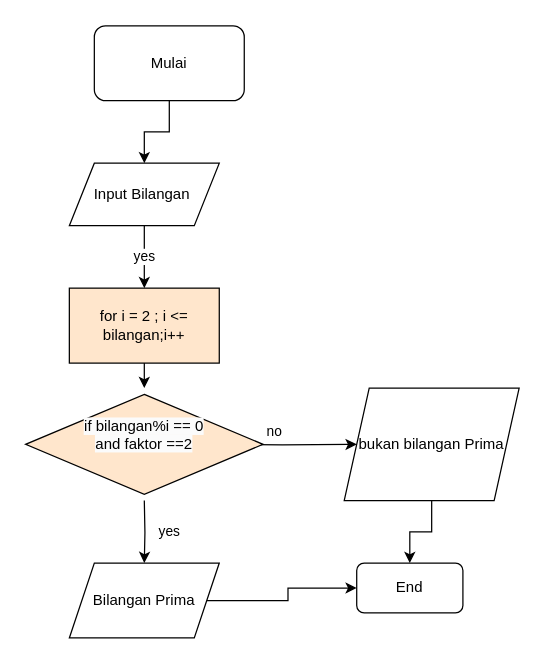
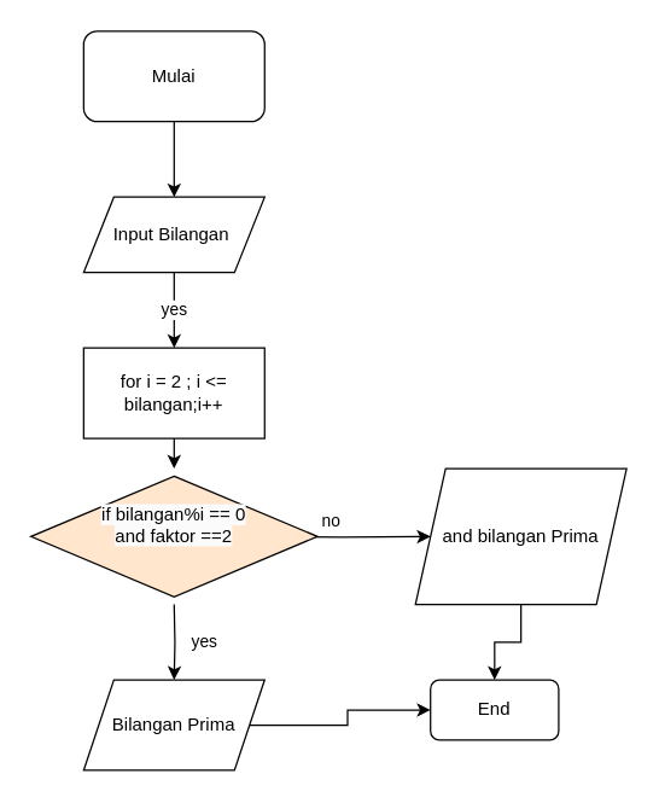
  <mxCell id="0" />
  <mxCell id="1" parent="0" />
  <mxCell id="2" value="" style="edgeStyle=orthogonalEdgeStyle;rounded=0;orthogonalLoop=1;jettySize=auto;html=1;" parent="1" source="3" target="5" edge="1"><mxGeometry relative="1" as="geometry" /></mxCell>
- <mxCell id="3" value="Mulai" style="rounded=1;whiteSpace=wrap;html=1;" parent="1" vertex="1"><mxGeometry x="75" y="20" width="120" height="60" as="geometry" /></mxCell>
+ <mxCell id="3" value="Mulai" style="rounded=1;whiteSpace=wrap;html=1;" parent="1" vertex="1"><mxGeometry x="55" y="20" width="120" height="60" as="geometry" /></mxCell>
  <mxCell id="4" value="yes" style="edgeStyle=orthogonalEdgeStyle;rounded=0;orthogonalLoop=1;jettySize=auto;html=1;" parent="1" source="5" target="13" edge="1"><mxGeometry relative="1" as="geometry" /></mxCell>
  <mxCell id="5" value="Input Bilangan&amp;nbsp;" style="shape=parallelogram;perimeter=parallelogramPerimeter;whiteSpace=wrap;html=1;fixedSize=1;" parent="1" vertex="1"><mxGeometry x="55" y="130" width="120" height="50" as="geometry" /></mxCell>
  <mxCell id="6" value="yes" style="edgeStyle=orthogonalEdgeStyle;rounded=0;orthogonalLoop=1;jettySize=auto;html=1;" parent="1" target="9" edge="1"><mxGeometry y="20" relative="1" as="geometry"><mxPoint as="offset" /><mxPoint x="115" y="400" as="sourcePoint" /></mxGeometry></mxCell>
  <mxCell id="7" value="no" style="edgeStyle=orthogonalEdgeStyle;rounded=0;orthogonalLoop=1;jettySize=auto;html=1;" parent="1" target="11" edge="1"><mxGeometry x="-0.2" y="10" relative="1" as="geometry"><mxPoint as="offset" /><mxPoint x="175" y="355" as="sourcePoint" /></mxGeometry></mxCell>
  <mxCell id="8" value="" style="edgeStyle=orthogonalEdgeStyle;rounded=0;orthogonalLoop=1;jettySize=auto;html=1;" parent="1" source="9" target="14" edge="1"><mxGeometry relative="1" as="geometry" /></mxCell>
  <mxCell id="9" value="Bilangan Prima" style="shape=parallelogram;perimeter=parallelogramPerimeter;whiteSpace=wrap;html=1;fixedSize=1;" parent="1" vertex="1"><mxGeometry x="55" y="450" width="120" height="60" as="geometry" /></mxCell>
  <mxCell id="10" value="" style="edgeStyle=orthogonalEdgeStyle;rounded=0;orthogonalLoop=1;jettySize=auto;html=1;" parent="1" source="11" target="14" edge="1"><mxGeometry relative="1" as="geometry" /></mxCell>
- <mxCell id="11" value="bukan bilangan Prima" style="shape=parallelogram;perimeter=parallelogramPerimeter;whiteSpace=wrap;html=1;fixedSize=1;rounded=0;" parent="1" vertex="1"><mxGeometry x="275" y="310" width="140" height="90" as="geometry" /></mxCell>
+ <mxCell id="11" value="and bilangan Prima" style="shape=parallelogram;perimeter=parallelogramPerimeter;whiteSpace=wrap;html=1;fixedSize=1;rounded=0;" parent="1" vertex="1"><mxGeometry x="275" y="310" width="140" height="90" as="geometry" /></mxCell>
  <mxCell id="12" value="" style="edgeStyle=orthogonalEdgeStyle;rounded=0;orthogonalLoop=1;jettySize=auto;html=1;" parent="1" source="13" edge="1"><mxGeometry relative="1" as="geometry"><mxPoint x="115" y="310" as="targetPoint" /></mxGeometry></mxCell>
- <mxCell id="13" value="for i = 2 ; i &amp;lt;= bilangan;i++" style="rounded=0;whiteSpace=wrap;html=1;fillColor=#ffe6cc;" parent="1" vertex="1"><mxGeometry x="55" y="230" width="120" height="60" as="geometry" /></mxCell>
+ <mxCell id="13" value="for i = 2 ; i &amp;lt;= bilangan;i++" style="rounded=0;whiteSpace=wrap;html=1;" parent="1" vertex="1"><mxGeometry x="55" y="230" width="120" height="60" as="geometry" /></mxCell>
  <mxCell id="14" value="End" style="rounded=1;whiteSpace=wrap;html=1;" parent="1" vertex="1"><mxGeometry x="285" y="450" width="85" height="40" as="geometry" /></mxCell>
  <mxCell id="15" value="&#10;&lt;span style=&quot;color: rgb(0, 0, 0); font-family: Helvetica; font-size: 12px; font-style: normal; font-variant-ligatures: normal; font-variant-caps: normal; font-weight: 400; letter-spacing: normal; orphans: 2; text-align: center; text-indent: 0px; text-transform: none; widows: 2; word-spacing: 0px; -webkit-text-stroke-width: 0px; background-color: rgb(251, 251, 251); text-decoration-thickness: initial; text-decoration-style: initial; text-decoration-color: initial; float: none; display: inline !important;&quot;&gt;if bilangan%i == 0&lt;/span&gt;&lt;br style=&quot;border-color: var(--border-color); color: rgb(0, 0, 0); font-family: Helvetica; font-size: 12px; font-style: normal; font-variant-ligatures: normal; font-variant-caps: normal; font-weight: 400; letter-spacing: normal; orphans: 2; text-align: center; text-indent: 0px; text-transform: none; widows: 2; word-spacing: 0px; -webkit-text-stroke-width: 0px; background-color: rgb(251, 251, 251); text-decoration-thickness: initial; text-decoration-style: initial; text-decoration-color: initial;&quot;&gt;&lt;span style=&quot;color: rgb(0, 0, 0); font-family: Helvetica; font-size: 12px; font-style: normal; font-variant-ligatures: normal; font-variant-caps: normal; font-weight: 400; letter-spacing: normal; orphans: 2; text-align: center; text-indent: 0px; text-transform: none; widows: 2; word-spacing: 0px; -webkit-text-stroke-width: 0px; background-color: rgb(251, 251, 251); text-decoration-thickness: initial; text-decoration-style: initial; text-decoration-color: initial; float: none; display: inline !important;&quot;&gt;and faktor ==2&lt;/span&gt;&#10;&#10;" style="rhombus;whiteSpace=wrap;html=1;fillColor=#ffe6cc;" vertex="1" parent="1"><mxGeometry x="20" y="315" width="190" height="80" as="geometry" /></mxCell>
